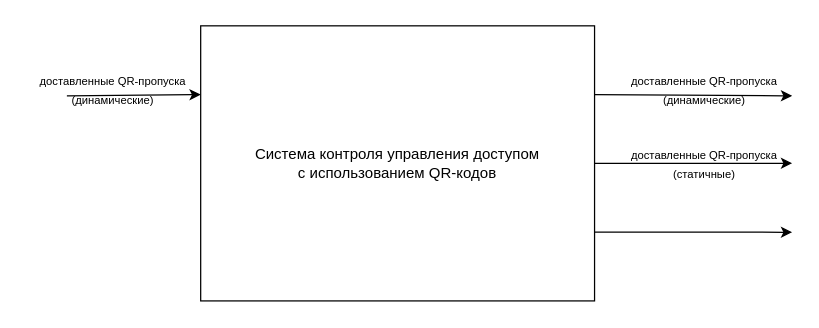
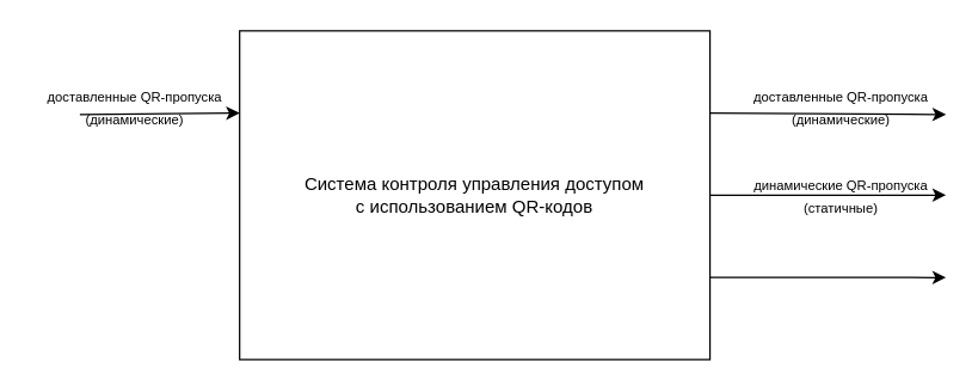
  <mxCell id="0" />
  <mxCell id="1" parent="0" />
  <mxCell id="2" style="edgeStyle=orthogonalEdgeStyle;rounded=0;orthogonalLoop=1;jettySize=auto;html=1;exitX=1;exitY=0.5;exitDx=0;exitDy=0;" edge="1" parent="1" source="4"><mxGeometry relative="1" as="geometry"><mxPoint x="633" y="129.931" as="targetPoint" /></mxGeometry></mxCell>
  <mxCell id="3" style="edgeStyle=orthogonalEdgeStyle;rounded=0;orthogonalLoop=1;jettySize=auto;html=1;exitX=1;exitY=0.75;exitDx=0;exitDy=0;" edge="1" parent="1" source="4"><mxGeometry relative="1" as="geometry"><mxPoint x="633" y="185.103" as="targetPoint" /></mxGeometry></mxCell>
  <mxCell id="4" value="Система контроля управления доступом&lt;br&gt;с использованием QR-кодов" style="rounded=0;whiteSpace=wrap;html=1;" parent="1" vertex="1"><mxGeometry x="160" y="20" width="315" height="220" as="geometry" /></mxCell>
  <mxCell id="5" value="" style="endArrow=classic;html=1;rounded=0;exitX=1;exitY=0.25;exitDx=0;exitDy=0;" edge="1" parent="1" source="4"><mxGeometry width="50" height="50" relative="1" as="geometry"><mxPoint x="543" y="116" as="sourcePoint" /><mxPoint x="633" y="76" as="targetPoint" /></mxGeometry></mxCell>
- <mxCell id="6" value="&lt;font style=&quot;font-size: 9px&quot;&gt;доставленные QR-пропуска&lt;br&gt;(статичные)&lt;/font&gt;" style="text;html=1;strokeColor=none;fillColor=none;align=center;verticalAlign=middle;whiteSpace=wrap;rounded=0;" vertex="1" parent="1"><mxGeometry x="493" y="115" width="140" height="30" as="geometry" /></mxCell>
+ <mxCell id="6" value="&lt;font style=&quot;font-size: 9px&quot;&gt;динамические QR-пропуска&lt;br&gt;(статичные)&lt;/font&gt;" style="text;html=1;strokeColor=none;fillColor=none;align=center;verticalAlign=middle;whiteSpace=wrap;rounded=0;" vertex="1" parent="1"><mxGeometry x="493" y="115" width="140" height="30" as="geometry" /></mxCell>
  <mxCell id="7" value="&lt;font style=&quot;font-size: 9px&quot;&gt;доставленные QR-пропуска&lt;br&gt;(динамические)&lt;/font&gt;" style="text;html=1;strokeColor=none;fillColor=none;align=center;verticalAlign=middle;whiteSpace=wrap;rounded=0;" vertex="1" parent="1"><mxGeometry x="493" y="56" width="140" height="30" as="geometry" /></mxCell>
  <mxCell id="8" value="" style="endArrow=classic;html=1;rounded=0;fontSize=9;entryX=0;entryY=0.25;entryDx=0;entryDy=0;" edge="1" parent="1" target="4"><mxGeometry width="50" height="50" relative="1" as="geometry"><mxPoint x="53" y="76" as="sourcePoint" /><mxPoint x="103" y="56" as="targetPoint" /></mxGeometry></mxCell>
  <mxCell id="9" value="&lt;font style=&quot;font-size: 9px&quot;&gt;доставленные QR-пропуска&lt;br&gt;(динамические)&lt;/font&gt;" style="text;html=1;strokeColor=none;fillColor=none;align=center;verticalAlign=middle;whiteSpace=wrap;rounded=0;" vertex="1" parent="1"><mxGeometry x="20" y="56" width="140" height="30" as="geometry" /></mxCell>
